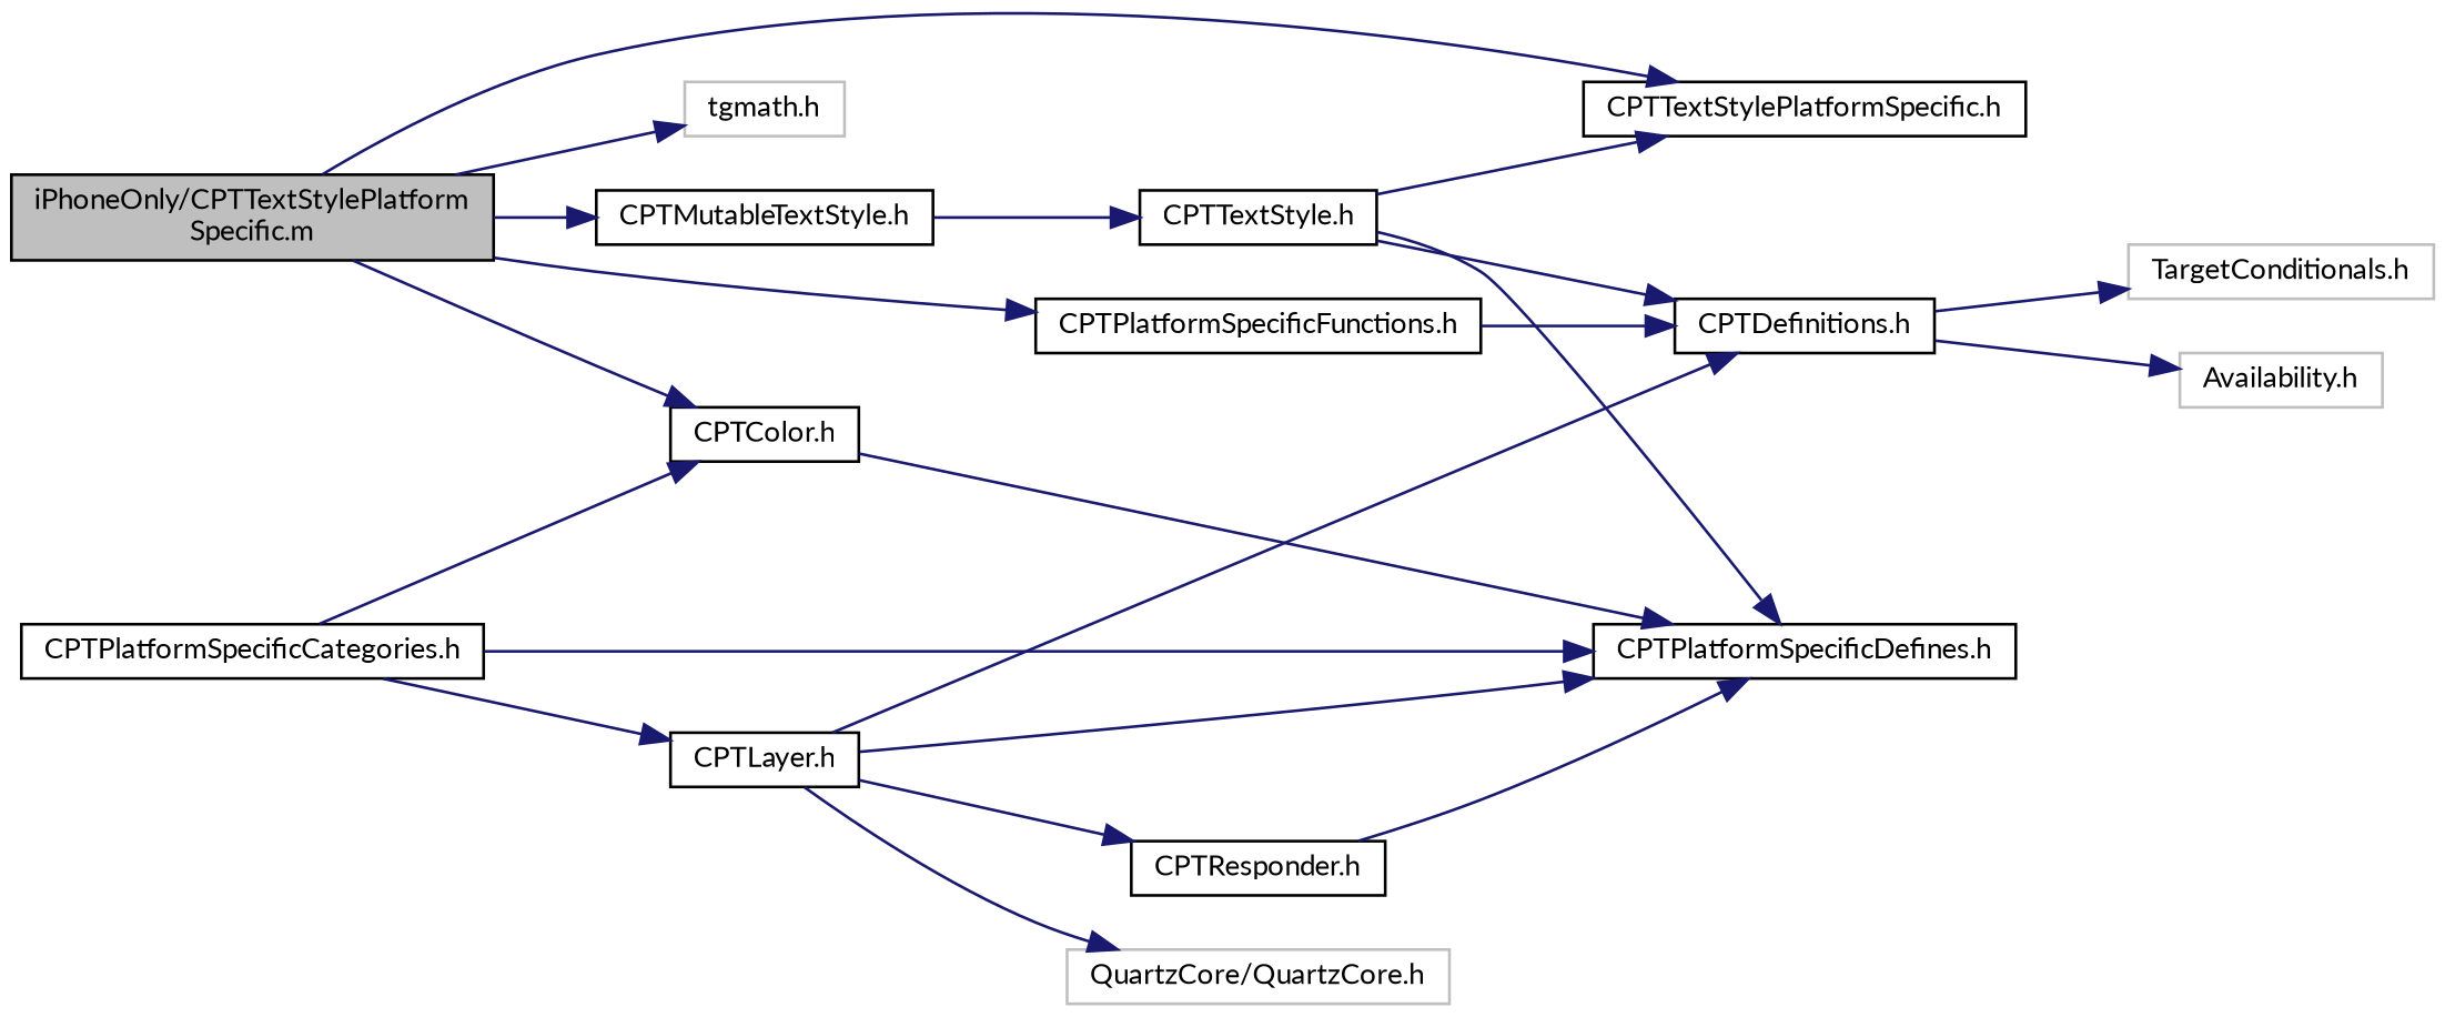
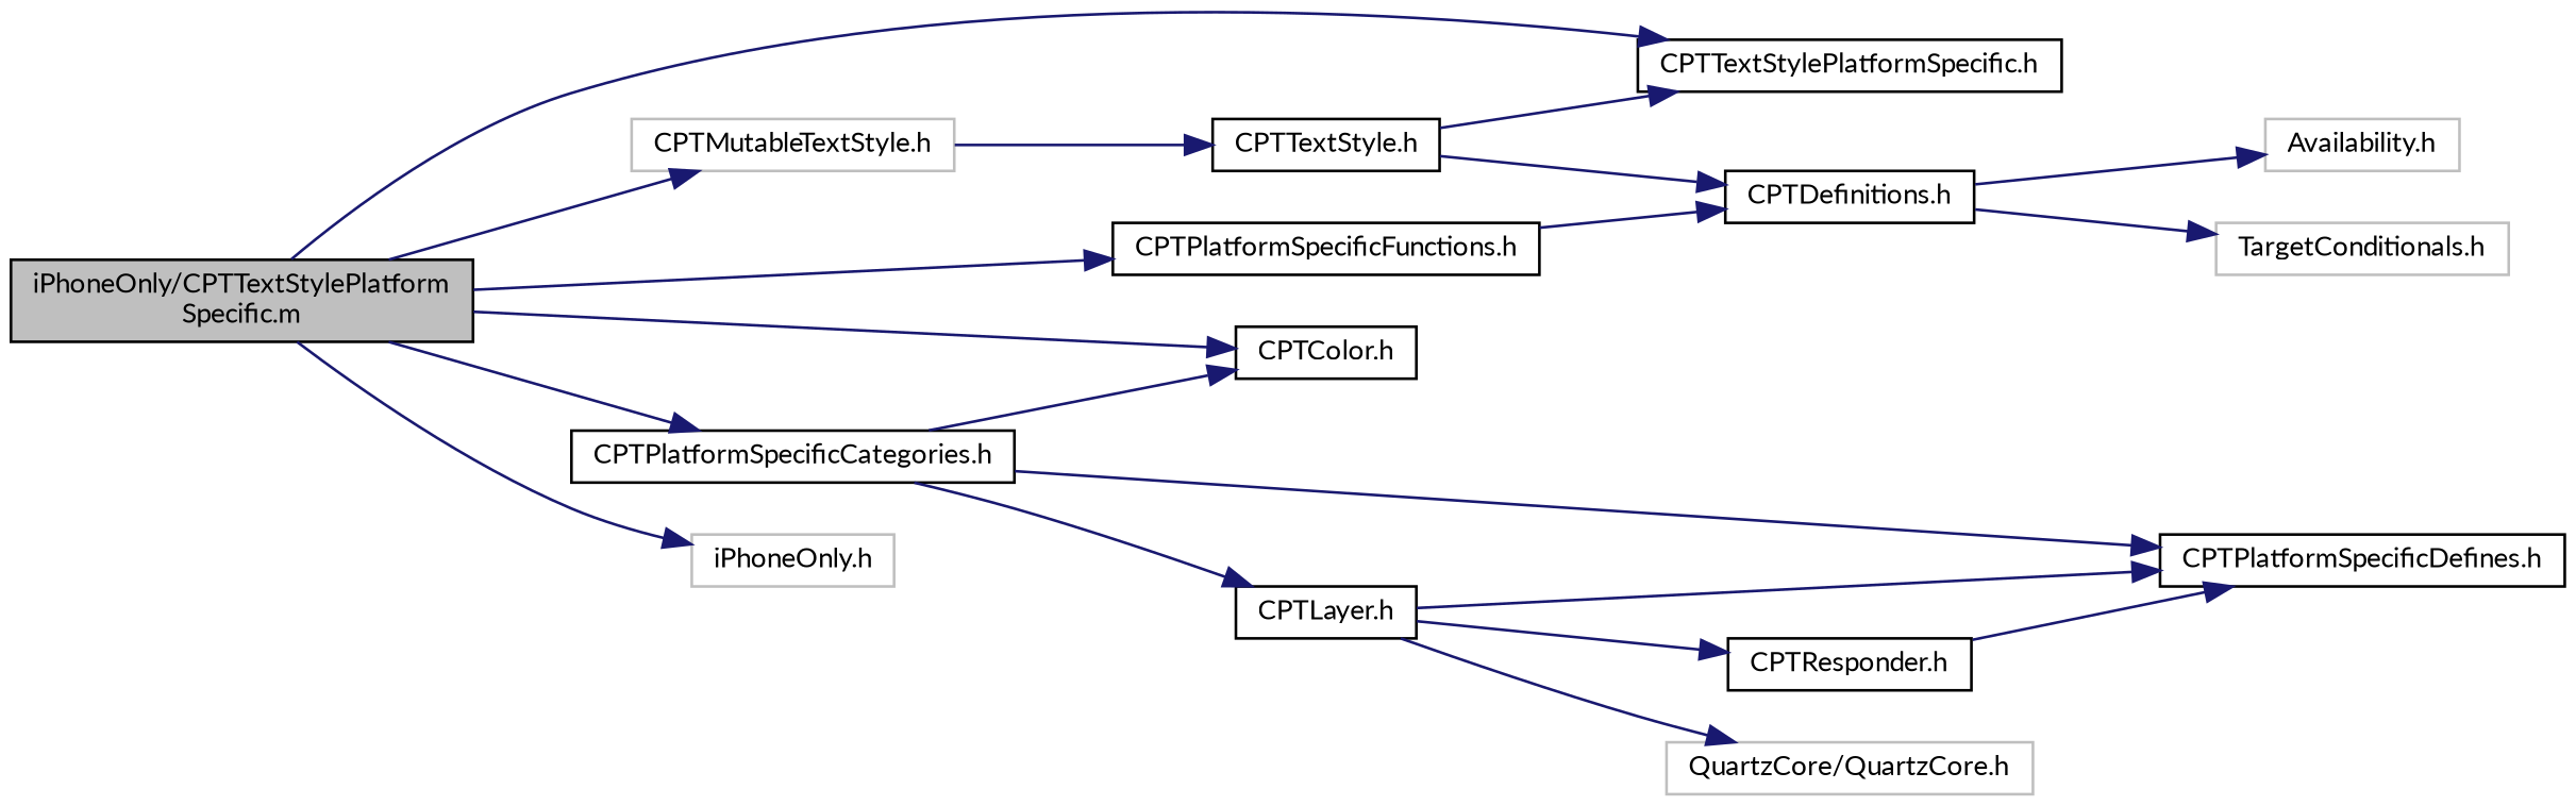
  digraph {
    fontname=Lato
    rankdir=LR
    node [color=black fontname=Lato fontsize=10 shape=record]
    edge [color=midnightblue fontname=Lato fontsize=10 labelfontname="Lucinda Grande" labelfontsize=10 style=solid]
    n1 [fillcolor=grey75 fontcolor=black height=0.2 label="iPhoneOnly/CPTTextStylePlatform\lSpecific.m" style=filled width=0.4]
    n2 [height=0.2 label="CPTTextStylePlatformSpecific.h" width=0.4]
    n3 [height=0.2 label="CPTColor.h" width=0.4]
-   n4 [height=0.2 label="CPTMutableTextStyle.h" width=0.4]
+   n4 [color=grey75 height=0.2 label="CPTMutableTextStyle.h" width=0.4]
    n5 [height=0.2 label="CPTPlatformSpecificCategories.h" width=0.4]
    n6 [height=0.2 label="CPTPlatformSpecificFunctions.h" width=0.4]
-   n7 [color=grey75 height=0.2 label="tgmath.h" width=0.4]
+   n7 [color=grey75 height=0.2 label="iPhoneOnly.h" width=0.4]
    n8 [height=0.2 label="CPTPlatformSpecificDefines.h" width=0.4]
    n9 [height=0.2 label="CPTTextStyle.h" width=0.4]
    n10 [height=0.2 label="CPTLayer.h" width=0.4]
    n11 [height=0.2 label="CPTDefinitions.h" width=0.4]
    n12 [color=grey75 height=0.2 label="TargetConditionals.h" width=0.4]
    n13 [color=grey75 height=0.2 label="Availability.h" width=0.4]
    n14 [height=0.2 label="CPTResponder.h" width=0.4]
    n15 [color=grey75 height=0.2 label="QuartzCore/QuartzCore.h" width=0.4]
    n1 -> n2
    n1 -> n3
    n1 -> n4
+   n1 -> n5
    n1 -> n6
    n1 -> n7
-   n3 -> n8
    n4 -> n9
    n5 -> n3
    n5 -> n8
    n5 -> n10
    n6 -> n11
    n9 -> n2
-   n9 -> n8
    n9 -> n11
    n10 -> n8
-   n10 -> n11
    n10 -> n14
    n10 -> n15
    n11 -> n12
    n11 -> n13
    n14 -> n8
  }
